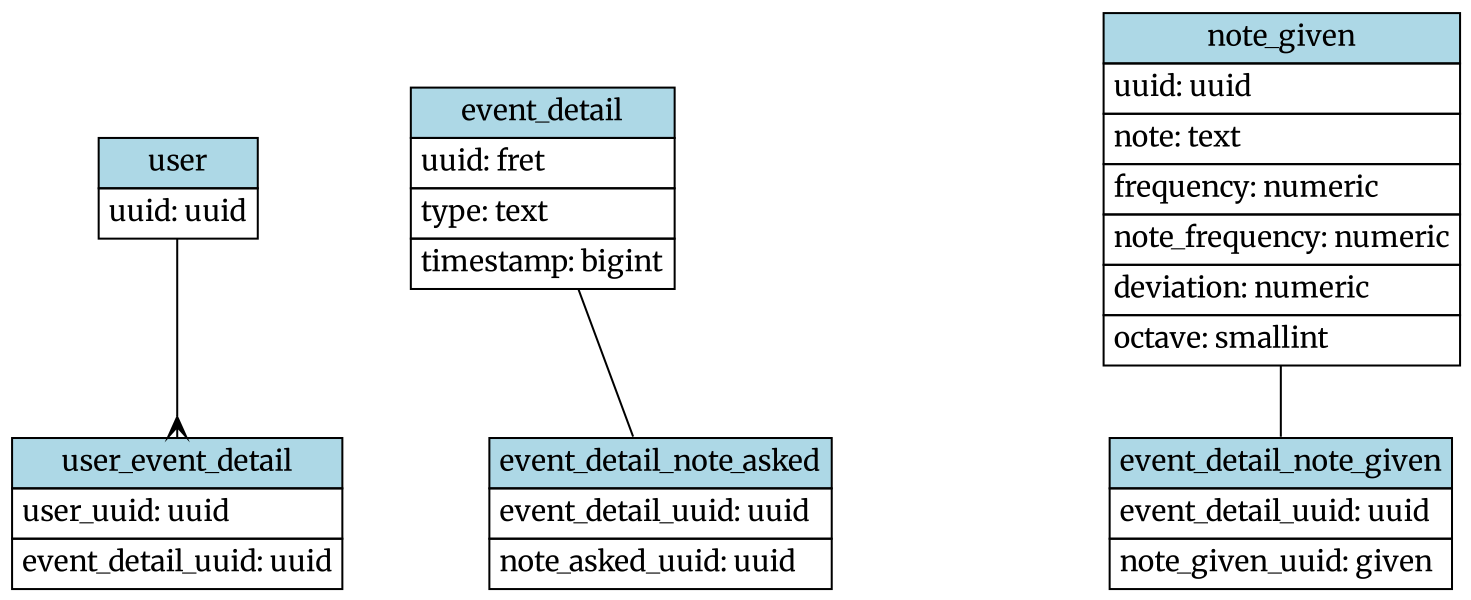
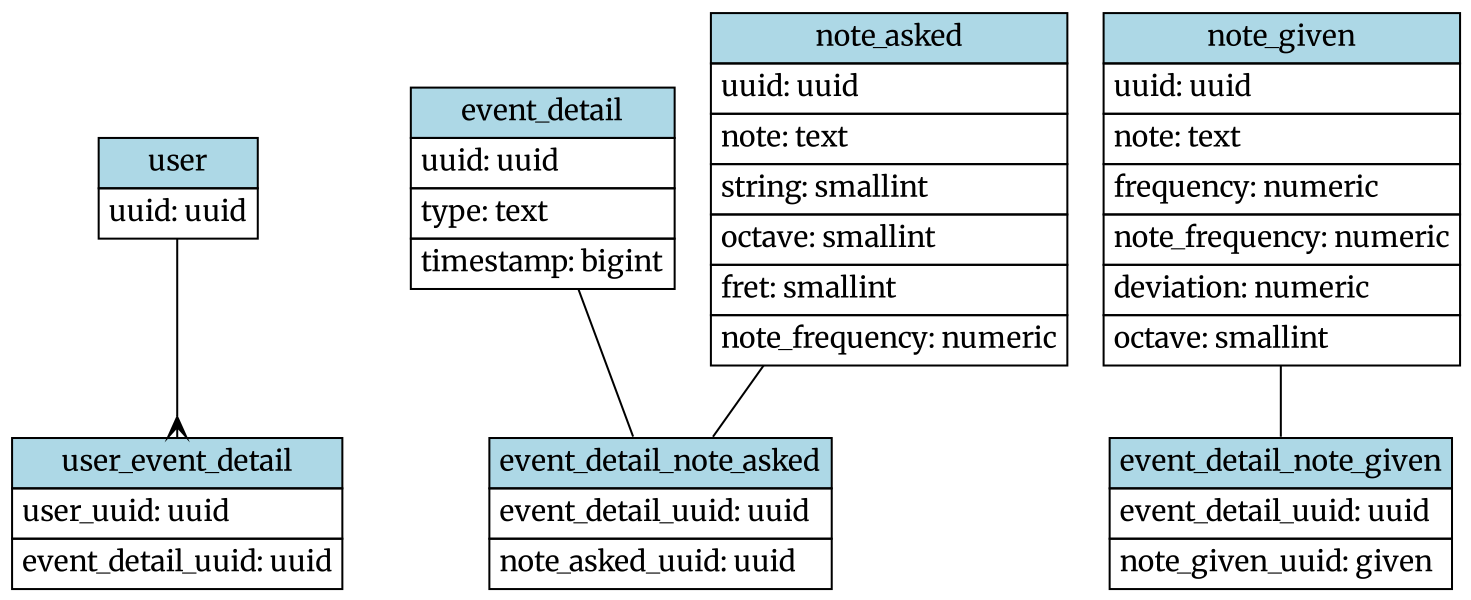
  digraph {
    fontname=Merriweather
    splines=true
    node [fontname=Merriweather margin=0 shape=none]
    edge [arrowhead=none arrowtail=none dir=both fontname=Merriweather]
    n1 [label=< 	      <table border="0" cellborder="1" cellspacing="0" cellpadding="4"> 	      <tr><td bgcolor="lightblue">user</td></tr> 	      <tr><td align="left">uuid: uuid</td></tr> 	      </table> 	      >]
    n2 [label=< 			 <table border="0" cellborder="1" cellspacing="0" cellpadding="4"> 			 <tr><td bgcolor="lightblue">user_event_detail</td></tr> 			 <tr><td align="left">user_uuid: uuid</td></tr> 			 <tr><td align="left">event_detail_uuid: uuid</td></tr> 			 </table> 			 >]
-   n3 [label=< 	      <table border="0" cellborder="1" cellspacing="0" cellpadding="4"> 	      <tr><td bgcolor="lightblue">event_detail</td></tr> 	      <tr><td align="left">uuid: fret</td></tr> 	      <tr><td align="left">type: text</td></tr> 	      <tr><td align="left">timestamp: bigint</td></tr> 	      </table> 	      >]
+   n3 [label=< 	      <table border="0" cellborder="1" cellspacing="0" cellpadding="4"> 	      <tr><td bgcolor="lightblue">event_detail</td></tr> 	      <tr><td align="left">uuid: uuid</td></tr> 	      <tr><td align="left">type: text</td></tr> 	      <tr><td align="left">timestamp: bigint</td></tr> 	      </table> 	      >]
    n4 [label=< 	      <table border="0" cellborder="1" cellspacing="0" cellpadding="4"> 	      <tr><td bgcolor="lightblue">event_detail_note_asked</td></tr> 	      <tr><td align="left">event_detail_uuid: uuid</td></tr> 	      <tr><td align="left">note_asked_uuid: uuid</td></tr> 	      </table> 	      >]
    n5 [label=< 	      <table border="0" cellborder="1" cellspacing="0" cellpadding="4"> 	      <tr><td bgcolor="lightblue">event_detail_note_given</td></tr> 	      <tr><td align="left">event_detail_uuid: uuid</td></tr> 	      <tr><td align="left">note_given_uuid: given</td></tr> 	      </table> 	      >]
+   n6 [label=< 	      <table border="0" cellborder="1" cellspacing="0" cellpadding="4"> 	      <tr><td bgcolor="lightblue">note_asked</td></tr> 	      <tr><td align="left">uuid: uuid</td></tr> 	      <tr><td align="left">note: text</td></tr> 	      <tr><td align="left">string: smallint</td></tr> 	      <tr><td align="left">octave: smallint</td></tr> 	      <tr><td align="left">fret: smallint</td></tr> 	      <tr><td align="left">note_frequency: numeric</td></tr> 	      </table> 	      >]
    n7 [label=< 	      <table border="0" cellborder="1" cellspacing="0" cellpadding="4"> 	      <tr><td bgcolor="lightblue">note_given</td></tr> 	      <tr><td align="left">uuid: uuid</td></tr> 	      <tr><td align="left">note: text</td></tr> 	      <tr><td align="left">frequency: numeric</td></tr> 	      <tr><td align="left">note_frequency: numeric</td></tr> 	      <tr><td align="left">deviation: numeric</td></tr> 	      <tr><td align="left">octave: smallint</td></tr> 	      </table> 	      >]
    n1 -> n2 [arrowhead=crow]
    n3 -> n4
+   n6 -> n4
    n7 -> n5
  }
